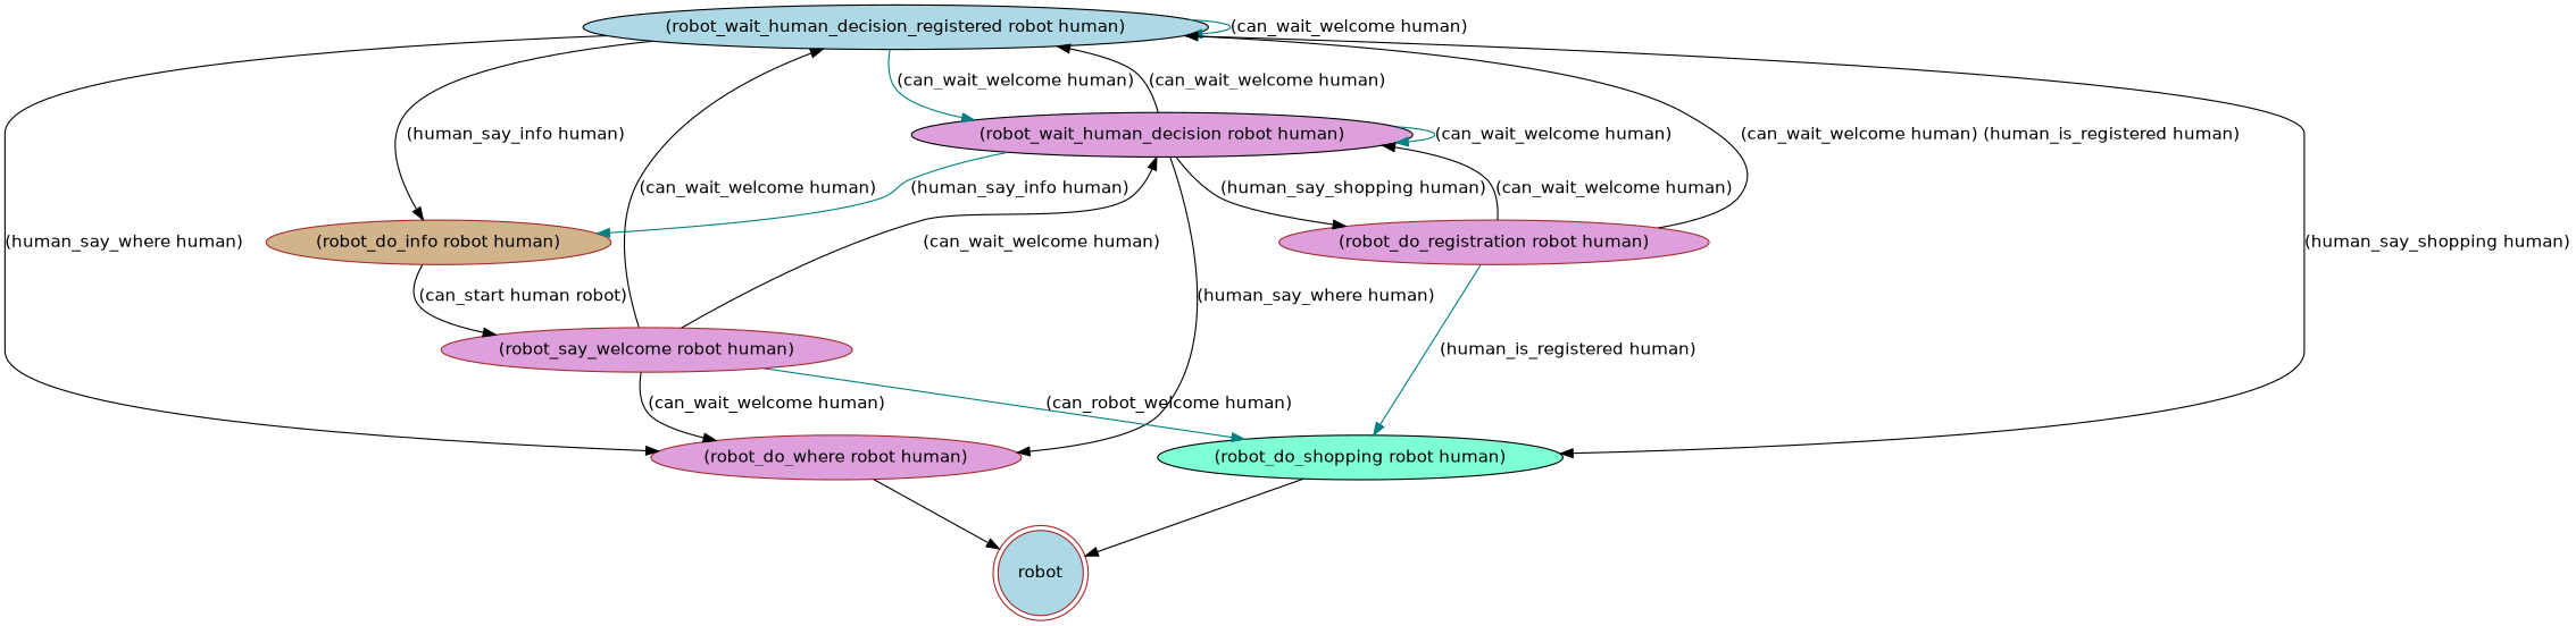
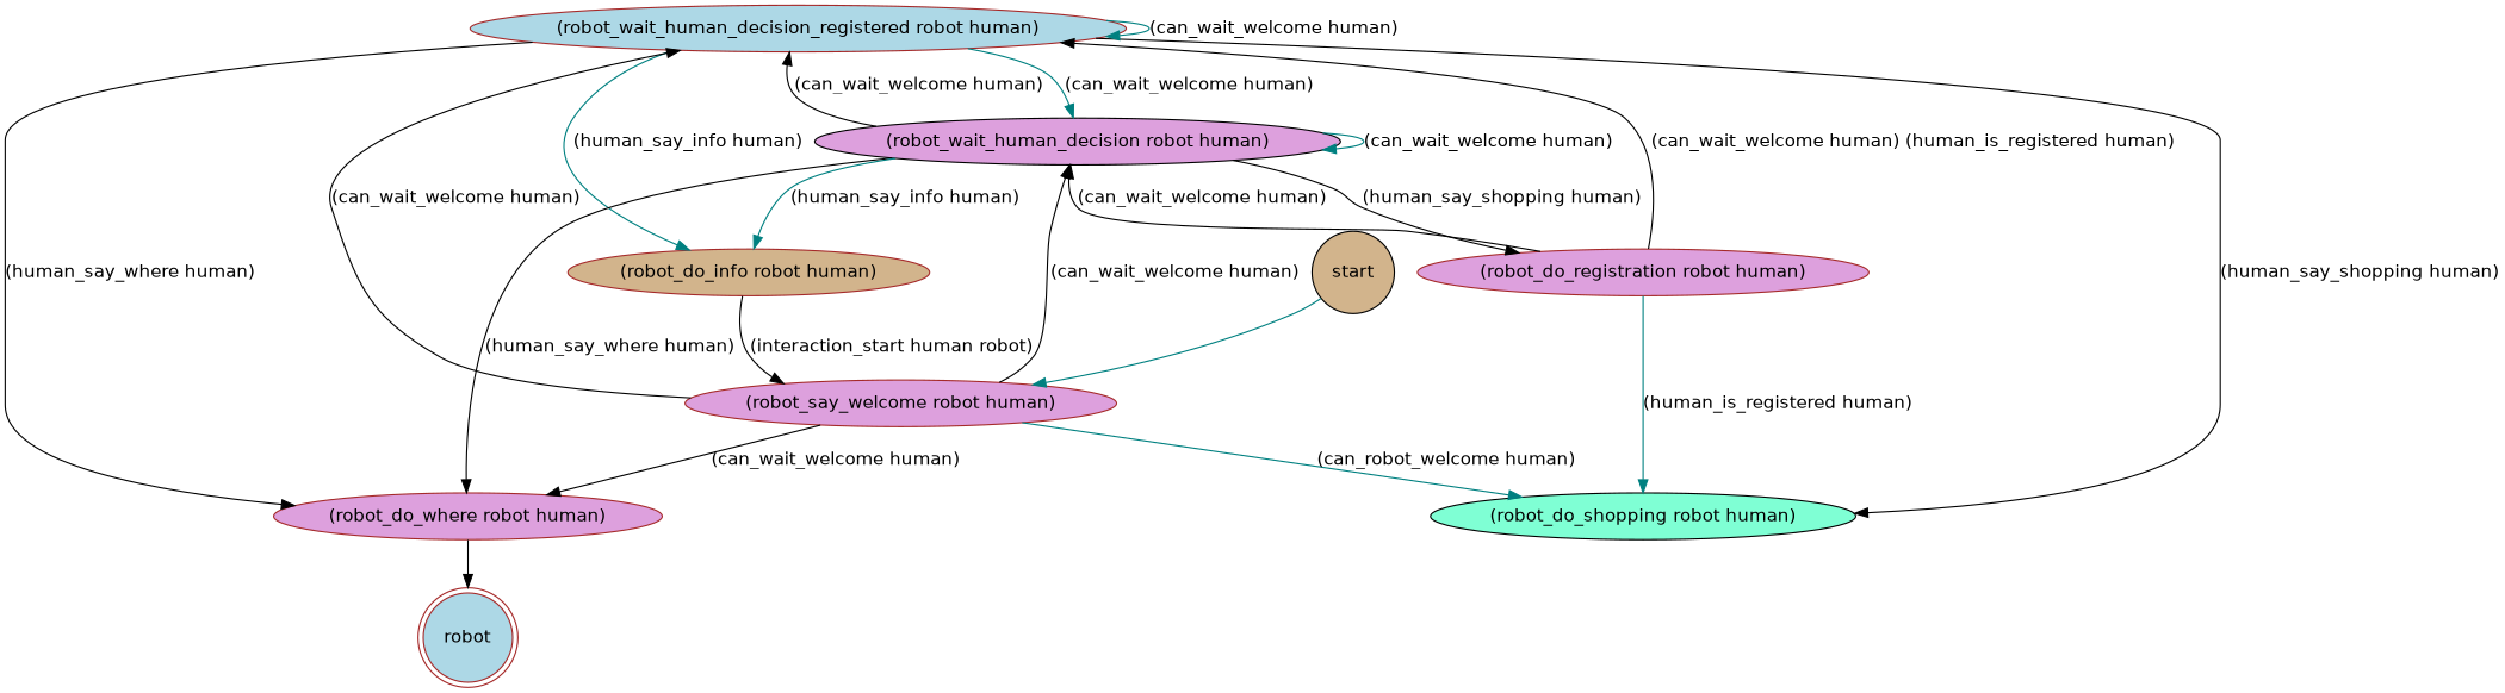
  strict digraph {
    fontname=helvetica
    node [color=brown fillcolor=plum fontname=helvetica shape=ellipse style=filled]
    edge [color=black fontname=helvetica]
    n1 [fillcolor=lightblue label=robot peripheries=2 shape=circle]
    "(robot_do_shopping robot human)" [color=black fillcolor=aquamarine]
    "(robot_do_where robot human)"
-   "(robot_wait_human_decision_registered robot human)" [color=black fillcolor=lightblue]
+   "(robot_wait_human_decision_registered robot human)" [fillcolor=lightblue]
    "(robot_wait_human_decision robot human)" [color=black]
    "(robot_do_info robot human)" [fillcolor=tan]
    "(robot_do_registration robot human)"
    "(robot_say_welcome robot human)"
-   "(robot_do_shopping robot human)" -> n1
+   n9 [color=black fillcolor=tan label=start peripheries=1 shape=circle]
    "(robot_do_where robot human)" -> n1
    "(robot_wait_human_decision_registered robot human)" -> "(robot_do_shopping robot human)" [label="(human_say_shopping human)"]
    "(robot_wait_human_decision_registered robot human)" -> "(robot_do_where robot human)" [label="(human_say_where human)"]
    "(robot_wait_human_decision_registered robot human)" -> "(robot_wait_human_decision_registered robot human)" [color=teal label="(can_wait_welcome human)"]
    "(robot_wait_human_decision_registered robot human)" -> "(robot_wait_human_decision robot human)" [color=teal label="(can_wait_welcome human)"]
-   "(robot_wait_human_decision_registered robot human)" -> "(robot_do_info robot human)" [label="(human_say_info human)"]
+   "(robot_wait_human_decision_registered robot human)" -> "(robot_do_info robot human)" [color=teal label="(human_say_info human)"]
    "(robot_wait_human_decision robot human)" -> "(robot_do_where robot human)" [label="(human_say_where human)"]
    "(robot_wait_human_decision robot human)" -> "(robot_wait_human_decision_registered robot human)" [label="(can_wait_welcome human)"]
    "(robot_wait_human_decision robot human)" -> "(robot_wait_human_decision robot human)" [color=teal label="(can_wait_welcome human)"]
    "(robot_wait_human_decision robot human)" -> "(robot_do_info robot human)" [color=teal label="(human_say_info human)"]
    "(robot_wait_human_decision robot human)" -> "(robot_do_registration robot human)" [label="(human_say_shopping human)"]
-   "(robot_do_info robot human)" -> "(robot_say_welcome robot human)" [label="(can_start human robot)"]
+   "(robot_do_info robot human)" -> "(robot_say_welcome robot human)" [label="(interaction_start human robot)"]
    "(robot_do_registration robot human)" -> "(robot_do_shopping robot human)" [color=teal label="(human_is_registered human)"]
    "(robot_do_registration robot human)" -> "(robot_wait_human_decision_registered robot human)" [label="(can_wait_welcome human) (human_is_registered human)"]
    "(robot_do_registration robot human)" -> "(robot_wait_human_decision robot human)" [label="(can_wait_welcome human)"]
    "(robot_say_welcome robot human)" -> "(robot_do_shopping robot human)" [color=teal label="(can_robot_welcome human)"]
    "(robot_say_welcome robot human)" -> "(robot_do_where robot human)" [label="(can_wait_welcome human)"]
    "(robot_say_welcome robot human)" -> "(robot_wait_human_decision_registered robot human)" [label="(can_wait_welcome human)"]
    "(robot_say_welcome robot human)" -> "(robot_wait_human_decision robot human)" [label="(can_wait_welcome human)"]
+   n9 -> "(robot_say_welcome robot human)" [color=teal]
  }
